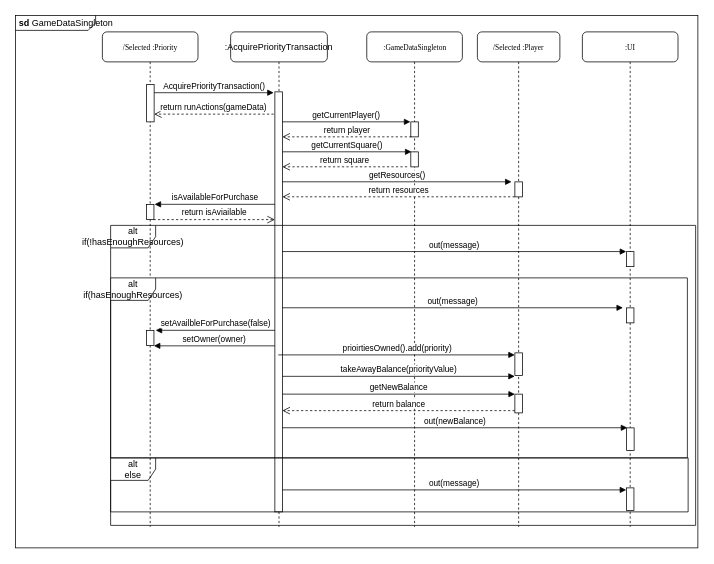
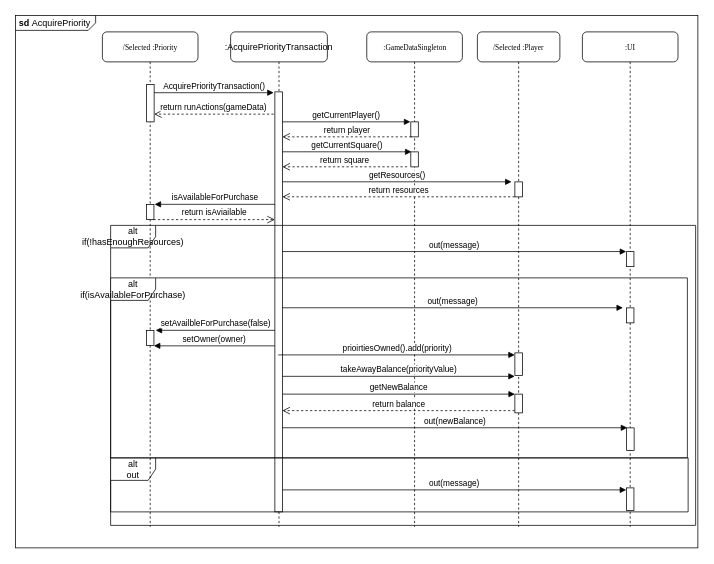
  <mxCell id="0" />
  <mxCell id="1" parent="0" />
- <mxCell id="2" value="&lt;p style=&quot;margin: 0px ; margin-top: 4px ; margin-left: 5px ; text-align: left&quot;&gt;&lt;b&gt;sd&lt;/b&gt;&amp;nbsp;GameDataSingleton&lt;/p&gt;" style="html=1;shape=mxgraph.sysml.package;overflow=fill;labelX=107.29;align=left;spacingLeft=5;verticalAlign=top;spacingTop=-3;" vertex="1" parent="1"><mxGeometry x="20" y="20" width="910" height="710" as="geometry" /></mxCell>
+ <mxCell id="2" value="&lt;p style=&quot;margin: 0px ; margin-top: 4px ; margin-left: 5px ; text-align: left&quot;&gt;&lt;b&gt;sd&lt;/b&gt;&amp;nbsp;AcquirePriority&lt;/p&gt;" style="html=1;shape=mxgraph.sysml.package;overflow=fill;labelX=107.29;align=left;spacingLeft=5;verticalAlign=top;spacingTop=-3;" vertex="1" parent="1"><mxGeometry x="20" y="20" width="910" height="710" as="geometry" /></mxCell>
  <mxCell id="3" value=":UI" style="shape=umlLifeline;perimeter=lifelinePerimeter;whiteSpace=wrap;html=1;container=1;collapsible=0;recursiveResize=0;outlineConnect=0;rounded=1;shadow=0;comic=0;labelBackgroundColor=none;strokeWidth=1;fontFamily=Verdana;fontSize=10;align=center;" parent="1" vertex="1"><mxGeometry x="776" y="42" width="127.5" height="660" as="geometry" /></mxCell>
  <mxCell id="4" value="" style="html=1;points=[];perimeter=orthogonalPerimeter;" parent="3" vertex="1"><mxGeometry x="58.75" y="293" width="10" height="20" as="geometry" /></mxCell>
  <mxCell id="5" value="" style="html=1;points=[];perimeter=orthogonalPerimeter;" parent="3" vertex="1"><mxGeometry x="58.75" y="368" width="10" height="20" as="geometry" /></mxCell>
  <mxCell id="6" value="" style="html=1;points=[];perimeter=orthogonalPerimeter;" parent="3" vertex="1"><mxGeometry x="59" y="528" width="10" height="30" as="geometry" /></mxCell>
  <mxCell id="7" value="" style="html=1;points=[];perimeter=orthogonalPerimeter;" parent="3" vertex="1"><mxGeometry x="58.75" y="608" width="10" height="30" as="geometry" /></mxCell>
  <mxCell id="8" value=":GameDataSingleton" style="shape=umlLifeline;perimeter=lifelinePerimeter;whiteSpace=wrap;html=1;container=1;collapsible=0;recursiveResize=0;outlineConnect=0;rounded=1;shadow=0;comic=0;labelBackgroundColor=none;strokeWidth=1;fontFamily=Verdana;fontSize=10;align=center;" parent="1" vertex="1"><mxGeometry x="488.5" y="42" width="127.5" height="660" as="geometry" /></mxCell>
  <mxCell id="9" value="" style="html=1;points=[];perimeter=orthogonalPerimeter;" parent="8" vertex="1"><mxGeometry x="58.75" y="120" width="10" height="20" as="geometry" /></mxCell>
  <mxCell id="10" value="" style="html=1;points=[];perimeter=orthogonalPerimeter;" parent="8" vertex="1"><mxGeometry x="58.75" y="160" width="10" height="20" as="geometry" /></mxCell>
  <mxCell id="11" value="&lt;span style=&quot;font-family: &amp;#34;helvetica&amp;#34; ; font-size: 12px&quot;&gt;:AcquirePriorityTransaction&lt;/span&gt;" style="shape=umlLifeline;perimeter=lifelinePerimeter;whiteSpace=wrap;html=1;container=1;collapsible=0;recursiveResize=0;outlineConnect=0;rounded=1;shadow=0;comic=0;labelBackgroundColor=none;strokeWidth=1;fontFamily=Verdana;fontSize=10;align=center;" parent="1" vertex="1"><mxGeometry x="307" y="42" width="129" height="660" as="geometry" /></mxCell>
  <mxCell id="12" value="" style="html=1;points=[];perimeter=orthogonalPerimeter;" parent="11" vertex="1"><mxGeometry x="59" y="80" width="10" height="560" as="geometry" /></mxCell>
  <mxCell id="13" value="alt&lt;br&gt;if(!hasEnoughResources)" style="shape=umlFrame;whiteSpace=wrap;html=1;" parent="11" vertex="1"><mxGeometry x="-160" y="258" width="780" height="400" as="geometry" /></mxCell>
- <mxCell id="14" value="alt&lt;br&gt;else" style="shape=umlFrame;whiteSpace=wrap;html=1;" parent="11" vertex="1"><mxGeometry x="-160" y="568" width="770" height="72" as="geometry" /></mxCell>
+ <mxCell id="14" value="alt&lt;br&gt;out" style="shape=umlFrame;whiteSpace=wrap;html=1;" parent="11" vertex="1"><mxGeometry x="-160" y="568" width="770" height="72" as="geometry" /></mxCell>
  <mxCell id="15" value="/Selected :Priority" style="shape=umlLifeline;perimeter=lifelinePerimeter;whiteSpace=wrap;html=1;container=1;collapsible=0;recursiveResize=0;outlineConnect=0;rounded=1;shadow=0;comic=0;labelBackgroundColor=none;strokeWidth=1;fontFamily=Verdana;fontSize=10;align=center;" parent="1" vertex="1"><mxGeometry x="136" y="42" width="127.5" height="660" as="geometry" /></mxCell>
  <mxCell id="16" value="" style="html=1;points=[];perimeter=orthogonalPerimeter;" parent="15" vertex="1"><mxGeometry x="59" y="70" width="10" height="50" as="geometry" /></mxCell>
  <mxCell id="17" value="" style="html=1;points=[];perimeter=orthogonalPerimeter;" parent="15" vertex="1"><mxGeometry x="58.75" y="230" width="10" height="20" as="geometry" /></mxCell>
  <mxCell id="18" value="" style="html=1;points=[];perimeter=orthogonalPerimeter;" parent="15" vertex="1"><mxGeometry x="58.75" y="398" width="10" height="20" as="geometry" /></mxCell>
  <mxCell id="19" value="/Selected :Player" style="shape=umlLifeline;perimeter=lifelinePerimeter;whiteSpace=wrap;html=1;container=1;collapsible=0;recursiveResize=0;outlineConnect=0;rounded=1;shadow=0;comic=0;labelBackgroundColor=none;strokeWidth=1;fontFamily=Verdana;fontSize=10;align=center;" parent="1" vertex="1"><mxGeometry x="636" y="42" width="110" height="660" as="geometry" /></mxCell>
  <mxCell id="20" value="" style="html=1;points=[];perimeter=orthogonalPerimeter;" parent="19" vertex="1"><mxGeometry x="50" y="200" width="10" height="20" as="geometry" /></mxCell>
  <mxCell id="21" value="" style="html=1;points=[];perimeter=orthogonalPerimeter;" parent="19" vertex="1"><mxGeometry x="50" y="428" width="10" height="30" as="geometry" /></mxCell>
  <mxCell id="22" value="" style="html=1;points=[];perimeter=orthogonalPerimeter;" parent="19" vertex="1"><mxGeometry x="50" y="483" width="10" height="25" as="geometry" /></mxCell>
  <mxCell id="23" value="AcquirePriorityTransaction()" style="html=1;verticalAlign=bottom;endArrow=block;entryX=-0.157;entryY=0.002;entryDx=0;entryDy=0;entryPerimeter=0;" parent="1" source="16" target="12" edge="1"><mxGeometry width="80" relative="1" as="geometry"><mxPoint x="246" y="142" as="sourcePoint" /><mxPoint x="326" y="132" as="targetPoint" /></mxGeometry></mxCell>
  <mxCell id="24" value="return runActions(gameData)" style="html=1;verticalAlign=bottom;endArrow=open;dashed=1;endSize=8;exitX=-0.157;exitY=0.053;exitDx=0;exitDy=0;exitPerimeter=0;" parent="1" source="12" target="16" edge="1"><mxGeometry relative="1" as="geometry"><mxPoint x="326" y="152" as="sourcePoint" /><mxPoint x="476" y="292" as="targetPoint" /></mxGeometry></mxCell>
  <mxCell id="25" value="getResources()" style="html=1;verticalAlign=bottom;endArrow=block;entryX=-0.443;entryY=-0.005;entryDx=0;entryDy=0;entryPerimeter=0;" parent="1" source="12" target="20" edge="1"><mxGeometry width="80" relative="1" as="geometry"><mxPoint x="146" y="402" as="sourcePoint" /><mxPoint x="226" y="402" as="targetPoint" /></mxGeometry></mxCell>
  <mxCell id="26" value="getCurrentPlayer()" style="html=1;verticalAlign=bottom;endArrow=block;entryX=-0.057;entryY=-0.003;entryDx=0;entryDy=0;entryPerimeter=0;" parent="1" source="12" target="9" edge="1"><mxGeometry width="80" relative="1" as="geometry"><mxPoint x="436" y="202" as="sourcePoint" /><mxPoint x="516" y="202" as="targetPoint" /></mxGeometry></mxCell>
  <mxCell id="27" value="return player" style="html=1;verticalAlign=bottom;endArrow=open;dashed=1;endSize=8;exitX=0.086;exitY=0.997;exitDx=0;exitDy=0;exitPerimeter=0;" parent="1" source="9" target="12" edge="1"><mxGeometry relative="1" as="geometry"><mxPoint x="516" y="242" as="sourcePoint" /><mxPoint x="436" y="242" as="targetPoint" /></mxGeometry></mxCell>
  <mxCell id="28" value="getCurrentSquare()" style="html=1;verticalAlign=bottom;endArrow=block;entryX=0.086;entryY=-0.005;entryDx=0;entryDy=0;entryPerimeter=0;" parent="1" source="12" target="10" edge="1"><mxGeometry width="80" relative="1" as="geometry"><mxPoint x="446" y="312" as="sourcePoint" /><mxPoint x="526" y="312" as="targetPoint" /></mxGeometry></mxCell>
  <mxCell id="29" value="return square" style="html=1;verticalAlign=bottom;endArrow=open;dashed=1;endSize=8;exitX=-0.486;exitY=0.995;exitDx=0;exitDy=0;exitPerimeter=0;" parent="1" source="10" target="12" edge="1"><mxGeometry relative="1" as="geometry"><mxPoint x="516" y="372" as="sourcePoint" /><mxPoint x="436" y="372" as="targetPoint" /></mxGeometry></mxCell>
  <mxCell id="30" value="isAvailableForPurchase" style="html=1;verticalAlign=bottom;endArrow=block;entryX=1.086;entryY=-0.004;entryDx=0;entryDy=0;entryPerimeter=0;" parent="1" source="12" target="17" edge="1"><mxGeometry width="80" relative="1" as="geometry"><mxPoint x="176" y="492" as="sourcePoint" /><mxPoint x="256" y="492" as="targetPoint" /></mxGeometry></mxCell>
  <mxCell id="31" value="return isAviailable" style="html=1;verticalAlign=bottom;endArrow=open;dashed=1;endSize=8;exitX=0.943;exitY=1.016;exitDx=0;exitDy=0;exitPerimeter=0;" parent="1" source="17" target="12" edge="1"><mxGeometry relative="1" as="geometry"><mxPoint x="216" y="452" as="sourcePoint" /><mxPoint x="136" y="452" as="targetPoint" /></mxGeometry></mxCell>
  <mxCell id="32" value="return resources" style="html=1;verticalAlign=bottom;endArrow=open;dashed=1;endSize=8;exitX=-0.014;exitY=0.995;exitDx=0;exitDy=0;exitPerimeter=0;" parent="1" source="20" target="12" edge="1"><mxGeometry relative="1" as="geometry"><mxPoint x="736" y="422" as="sourcePoint" /><mxPoint x="656" y="422" as="targetPoint" /></mxGeometry></mxCell>
  <mxCell id="33" value="out(message)" style="html=1;verticalAlign=bottom;endArrow=block;entryX=-0.032;entryY=-0.004;entryDx=0;entryDy=0;entryPerimeter=0;" parent="1" target="4" edge="1"><mxGeometry width="80" relative="1" as="geometry"><mxPoint x="376" y="334.92" as="sourcePoint" /><mxPoint x="506" y="350" as="targetPoint" /></mxGeometry></mxCell>
  <mxCell id="34" value="out(message)" style="html=1;verticalAlign=bottom;endArrow=block;entryX=-0.461;entryY=-0.007;entryDx=0;entryDy=0;entryPerimeter=0;" parent="1" target="5" edge="1"><mxGeometry width="80" relative="1" as="geometry"><mxPoint x="376" y="409.86" as="sourcePoint" /><mxPoint x="516" y="400" as="targetPoint" /></mxGeometry></mxCell>
  <mxCell id="35" value="prioirtiesOwned().add(priority)" style="html=1;verticalAlign=bottom;endArrow=block;entryX=-0.014;entryY=0.09;entryDx=0;entryDy=0;entryPerimeter=0;" parent="1" target="21" edge="1"><mxGeometry width="80" relative="1" as="geometry"><mxPoint x="370.571" y="472.7" as="sourcePoint" /><mxPoint x="346" y="440" as="targetPoint" /></mxGeometry></mxCell>
  <mxCell id="36" value="setAvailbleForPurchase(false)" style="html=1;verticalAlign=bottom;endArrow=block;entryX=1.229;entryY=-0.004;entryDx=0;entryDy=0;entryPerimeter=0;" parent="1" target="18" edge="1"><mxGeometry width="80" relative="1" as="geometry"><mxPoint x="366" y="439.92" as="sourcePoint" /><mxPoint x="336" y="500" as="targetPoint" /></mxGeometry></mxCell>
  <mxCell id="37" value="setOwner(owner)" style="html=1;verticalAlign=bottom;endArrow=block;entryX=0.986;entryY=1.032;entryDx=0;entryDy=0;entryPerimeter=0;" parent="1" target="18" edge="1"><mxGeometry width="80" relative="1" as="geometry"><mxPoint x="366" y="460.64" as="sourcePoint" /><mxPoint x="336" y="530" as="targetPoint" /></mxGeometry></mxCell>
  <mxCell id="38" value="takeAwayBalance(priorityValue)" style="html=1;verticalAlign=bottom;endArrow=block;entryX=-0.014;entryY=1.043;entryDx=0;entryDy=0;entryPerimeter=0;" parent="1" target="21" edge="1"><mxGeometry width="80" relative="1" as="geometry"><mxPoint x="376" y="501.29" as="sourcePoint" /><mxPoint x="496" y="460" as="targetPoint" /></mxGeometry></mxCell>
  <mxCell id="39" value="out(message)" style="html=1;verticalAlign=bottom;endArrow=block;entryX=-0.032;entryY=0.09;entryDx=0;entryDy=0;entryPerimeter=0;" parent="1" target="7" edge="1"><mxGeometry width="80" relative="1" as="geometry"><mxPoint x="376" y="652.7" as="sourcePoint" /><mxPoint x="836" y="650" as="targetPoint" /></mxGeometry></mxCell>
  <mxCell id="40" value="out(newBalance)" style="html=1;verticalAlign=bottom;endArrow=block;entryX=0.086;entryY=-0.005;entryDx=0;entryDy=0;entryPerimeter=0;" parent="1" target="6" edge="1"><mxGeometry width="80" relative="1" as="geometry"><mxPoint x="376" y="569.85" as="sourcePoint" /><mxPoint x="816" y="570" as="targetPoint" /></mxGeometry></mxCell>
  <mxCell id="41" value="getNewBalance" style="html=1;verticalAlign=bottom;endArrow=block;entryX=0;entryY=0;entryDx=0;entryDy=0;entryPerimeter=0;" parent="1" target="22" edge="1"><mxGeometry width="80" relative="1" as="geometry"><mxPoint x="376" y="525" as="sourcePoint" /><mxPoint x="346" y="540" as="targetPoint" /></mxGeometry></mxCell>
  <mxCell id="42" value="return balance" style="html=1;verticalAlign=bottom;endArrow=open;dashed=1;endSize=8;exitX=-0.014;exitY=0.88;exitDx=0;exitDy=0;exitPerimeter=0;" parent="1" source="22" edge="1"><mxGeometry relative="1" as="geometry"><mxPoint x="526" y="550" as="sourcePoint" /><mxPoint x="376" y="547" as="targetPoint" /></mxGeometry></mxCell>
- <mxCell id="43" value="alt&lt;br&gt;if(hasEnoughResources)" style="shape=umlFrame;whiteSpace=wrap;html=1;" parent="1" vertex="1"><mxGeometry x="147" y="370" width="769" height="240" as="geometry" /></mxCell>
+ <mxCell id="43" value="alt&lt;br&gt;if(isAvailableForPurchase)" style="shape=umlFrame;whiteSpace=wrap;html=1;" parent="1" vertex="1"><mxGeometry x="147" y="370" width="769" height="240" as="geometry" /></mxCell>
